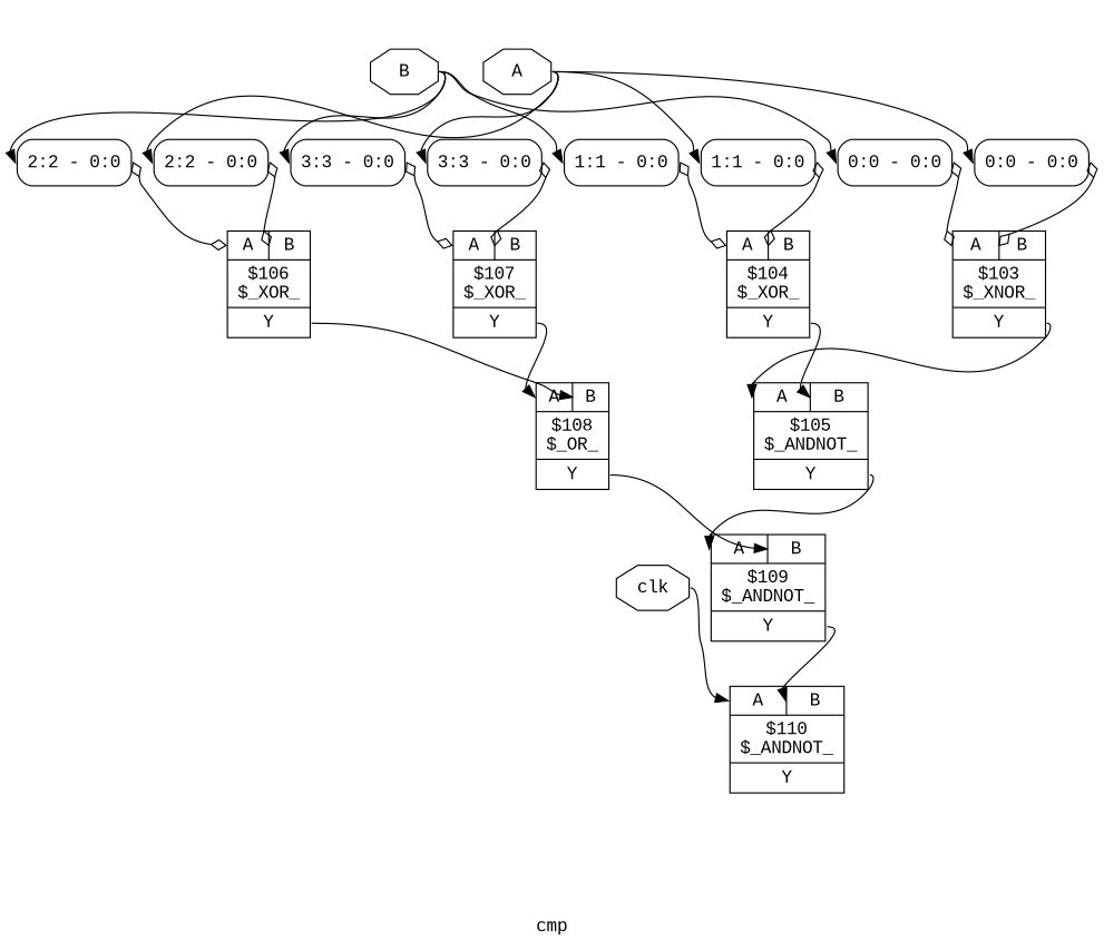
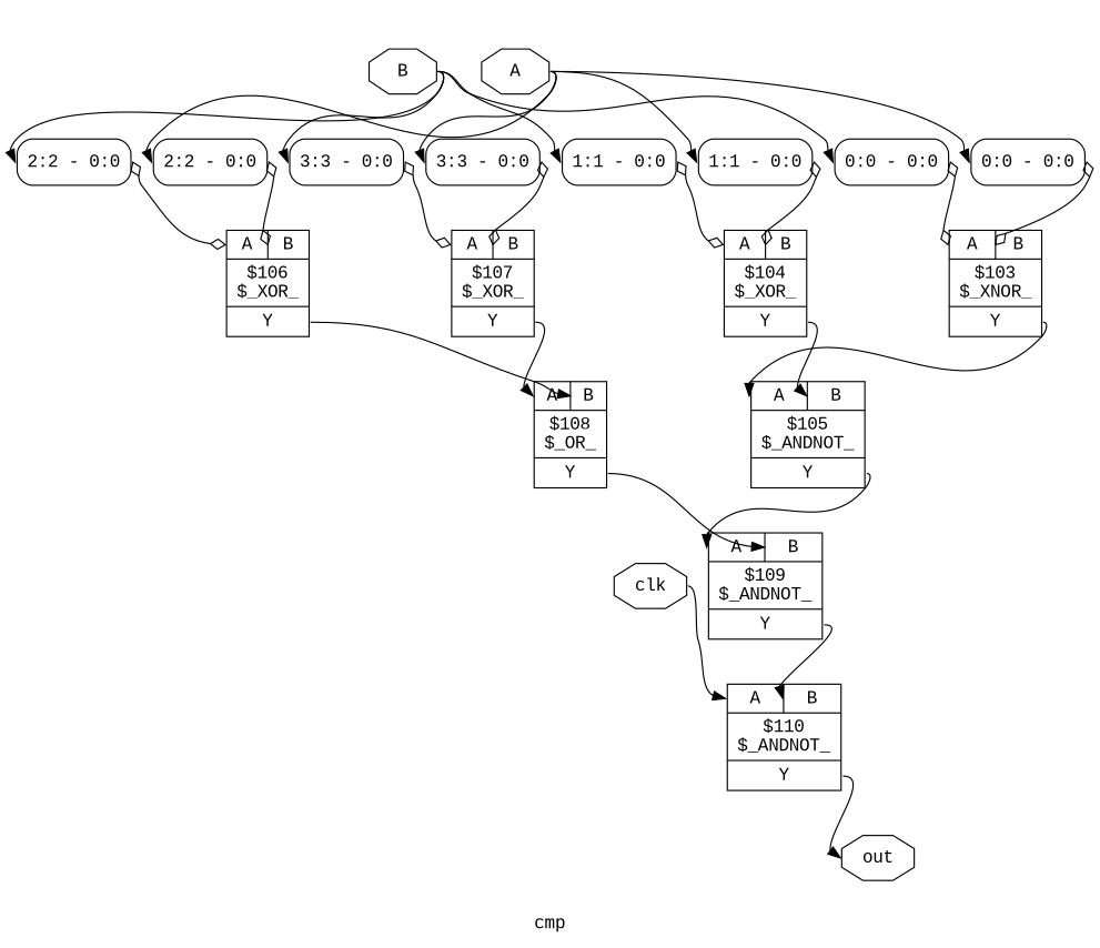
  digraph {
    label=cmp
    rankdir=TB
    remincross=true
    fontname="Liberation Mono"
    node [shape=record fontname="Liberation Mono"]
    edge [color=black headport="s0:w" tailport=e fontname="Liberation Mono"]
    n1 [color=black fontcolor=black label=A shape=octagon]
    n2 [label="<s0> 0:0 - 0:0 " style=rounded]
    n3 [label="<s0> 1:1 - 0:0 " style=rounded]
    n4 [label="<s0> 2:2 - 0:0 " style=rounded]
    n5 [label="<s0> 3:3 - 0:0 " style=rounded]
    n6 [color=black fontcolor=black label=B shape=octagon]
    n7 [label="<s0> 0:0 - 0:0 " style=rounded]
    n8 [label="<s0> 1:1 - 0:0 " style=rounded]
    n9 [label="<s0> 2:2 - 0:0 " style=rounded]
    n10 [label="<s0> 3:3 - 0:0 " style=rounded]
    n11 [color=black fontcolor=black label=clk shape=octagon]
    n12 [label="{{<p8> A|<p9> B}|$110\n$_ANDNOT_|{<p12> Y}}"]
+   n13 [color=black fontcolor=black label=out shape=octagon]
    n14 [label="{{<p8> A|<p9> B}|$103\n$_XNOR_|{<p12> Y}}"]
    n15 [label="{{<p8> A|<p9> B}|$105\n$_ANDNOT_|{<p12> Y}}"]
    n16 [label="{{<p8> A|<p9> B}|$104\n$_XOR_|{<p12> Y}}"]
    n17 [label="{{<p8> A|<p9> B}|$109\n$_ANDNOT_|{<p12> Y}}"]
    n18 [label="{{<p8> A|<p9> B}|$106\n$_XOR_|{<p12> Y}}"]
    n19 [label="{{<p8> A|<p9> B}|$108\n$_OR_|{<p12> Y}}"]
    n20 [label="{{<p8> A|<p9> B}|$107\n$_XOR_|{<p12> Y}}"]
    n1 -> n2
    n1 -> n3
    n1 -> n4
    n1 -> n5
    n2 -> n14 [arrowhead=odiamond arrowtail=odiamond dir=both headport="p9:w"]
    n3 -> n16 [arrowhead=odiamond arrowtail=odiamond dir=both headport="p9:w"]
    n4 -> n18 [arrowhead=odiamond arrowtail=odiamond dir=both headport="p9:w"]
    n5 -> n20 [arrowhead=odiamond arrowtail=odiamond dir=both headport="p9:w"]
    n6 -> n7
    n6 -> n8
    n6 -> n9
    n6 -> n10
    n7 -> n14 [arrowhead=odiamond arrowtail=odiamond dir=both headport="p8:w"]
    n8 -> n16 [arrowhead=odiamond arrowtail=odiamond dir=both headport="p8:w"]
    n9 -> n18 [arrowhead=odiamond arrowtail=odiamond dir=both headport="p8:w"]
    n10 -> n20 [arrowhead=odiamond arrowtail=odiamond dir=both headport="p8:w"]
    n11 -> n12 [headport="p8:w"]
+   n12 -> n13 [headport=w tailport="p12:e"]
    n14 -> n15 [headport="p8:w" tailport="p12:e"]
    n15 -> n17 [headport="p8:w" tailport="p12:e"]
    n16 -> n15 [headport="p9:w" tailport="p12:e"]
    n17 -> n12 [headport="p9:w" tailport="p12:e"]
    n18 -> n19 [headport="p9:w" tailport="p12:e"]
    n19 -> n17 [headport="p9:w" tailport="p12:e"]
    n20 -> n19 [headport="p8:w" tailport="p12:e"]
  }
